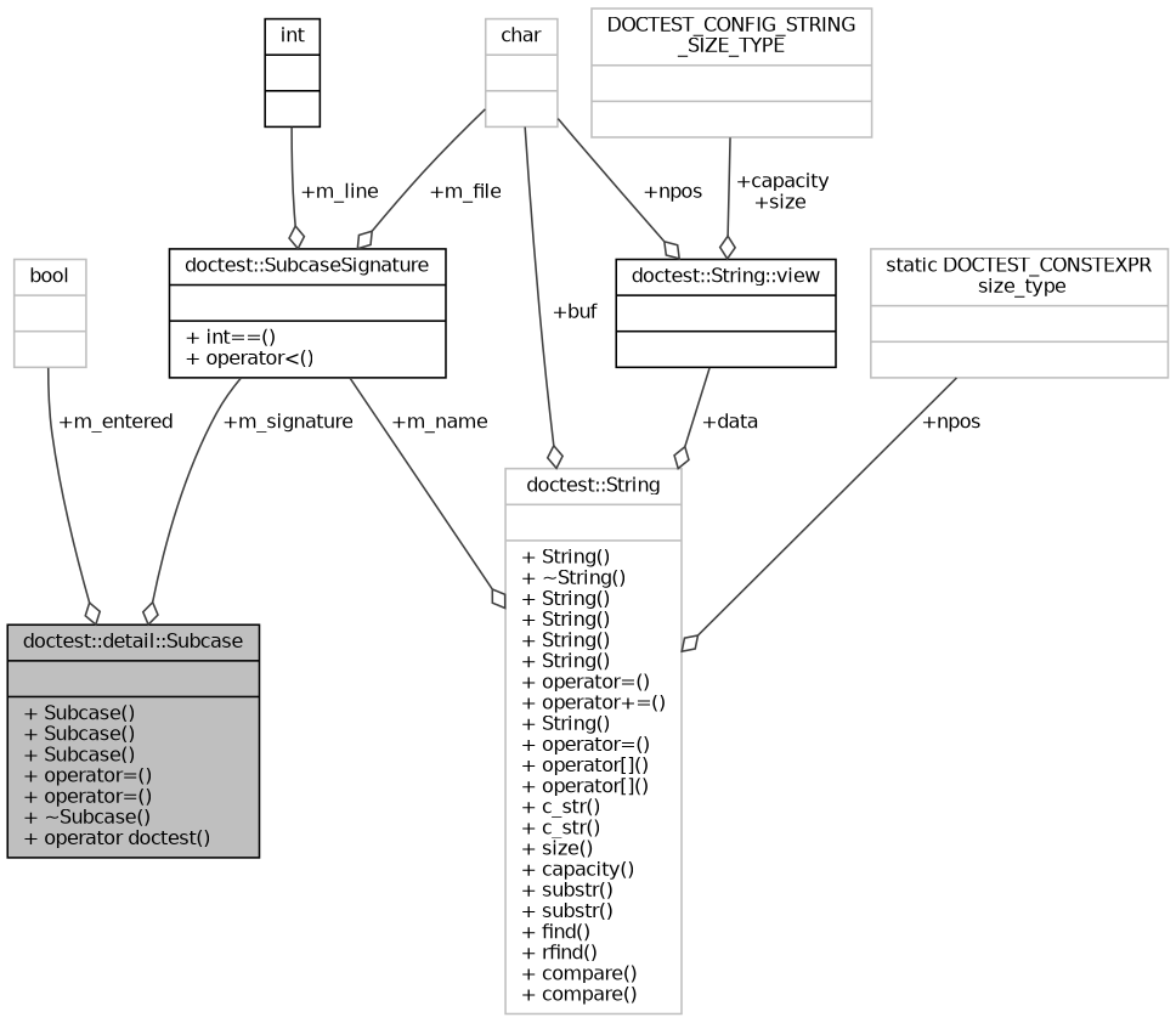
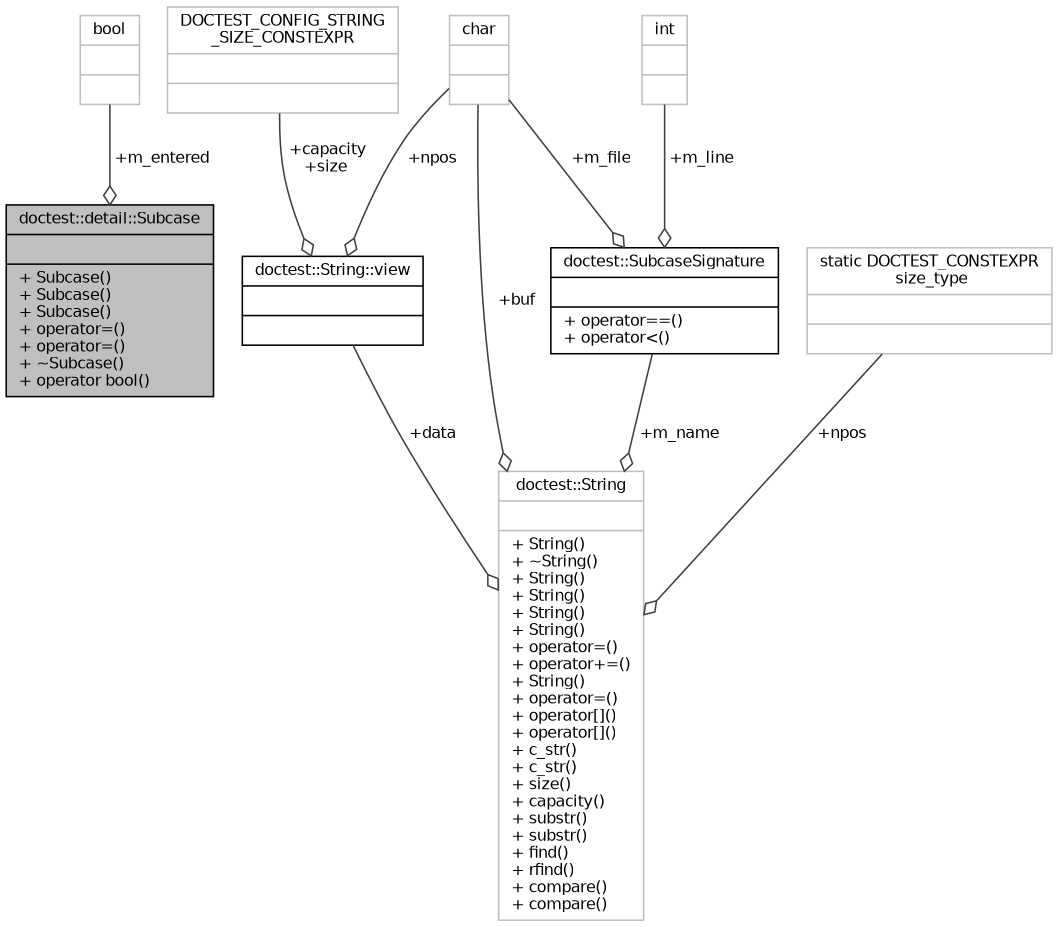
  digraph {
    node [color=grey75 fillcolor=white fontname=Helvetica fontsize=10 shape=record style=filled]
    edge [arrowhead=odiamond color=grey25 fontname=Helvetica fontsize=10 labelfontname=Helvetica labelfontsize=10 style=solid]
-   n1 [color=black fillcolor=grey75 fontcolor=black height=0.2 label="{doctest::detail::Subcase\n||+ Subcase()\l+ Subcase()\l+ Subcase()\l+ operator=()\l+ operator=()\l+ ~Subcase()\l+ operator doctest()\l}" width=0.4]
+   n1 [color=black fillcolor=grey75 fontcolor=black height=0.2 label="{doctest::detail::Subcase\n||+ Subcase()\l+ Subcase()\l+ Subcase()\l+ operator=()\l+ operator=()\l+ ~Subcase()\l+ operator bool()\l}" width=0.4]
    n2 [height=0.2 label="{bool\n||}" width=0.4]
-   n3 [color=black height=0.2 label="{doctest::SubcaseSignature\n||+ int==()\l+ operator\<()\l}" width=0.4]
+   n3 [color=black height=0.2 label="{doctest::SubcaseSignature\n||+ operator==()\l+ operator\<()\l}" width=0.4]
    n4 [height=0.2 label="{doctest::String\n||+ String()\l+ ~String()\l+ String()\l+ String()\l+ String()\l+ String()\l+ operator=()\l+ operator+=()\l+ String()\l+ operator=()\l+ operator[]()\l+ operator[]()\l+ c_str()\l+ c_str()\l+ size()\l+ capacity()\l+ substr()\l+ substr()\l+ find()\l+ rfind()\l+ compare()\l+ compare()\l}" width=0.4]
    n5 [height=0.2 label="{char\n||}" width=0.4]
    n6 [color=black height=0.2 label="{doctest::String::view\n||}" width=0.4]
    n7 [height=0.2 label="{static DOCTEST_CONSTEXPR\l size_type\n||}" width=0.4]
-   n8 [height=0.2 label="{DOCTEST_CONFIG_STRING\l_SIZE_TYPE\n||}" width=0.4]
-   n9 [color=black height=0.2 label="{int\n||}" width=0.4]
+   n8 [height=0.2 label="{DOCTEST_CONFIG_STRING\l_SIZE_CONSTEXPR\n||}" width=0.4]
+   n9 [height=0.2 label="{int\n||}" width=0.4]
    n2 -> n1 [label=" +m_entered"]
-   n3 -> n1 [label=" +m_signature"]
    n3 -> n4 [label=" +m_name"]
    n5 -> n3 [label=" +m_file"]
    n5 -> n4 [label=" +buf"]
    n5 -> n6 [label=" +npos"]
    n6 -> n4 [label=" +data"]
    n7 -> n4 [label=" +npos"]
    n8 -> n6 [label=" +capacity\n+size"]
    n9 -> n3 [label=" +m_line"]
  }
